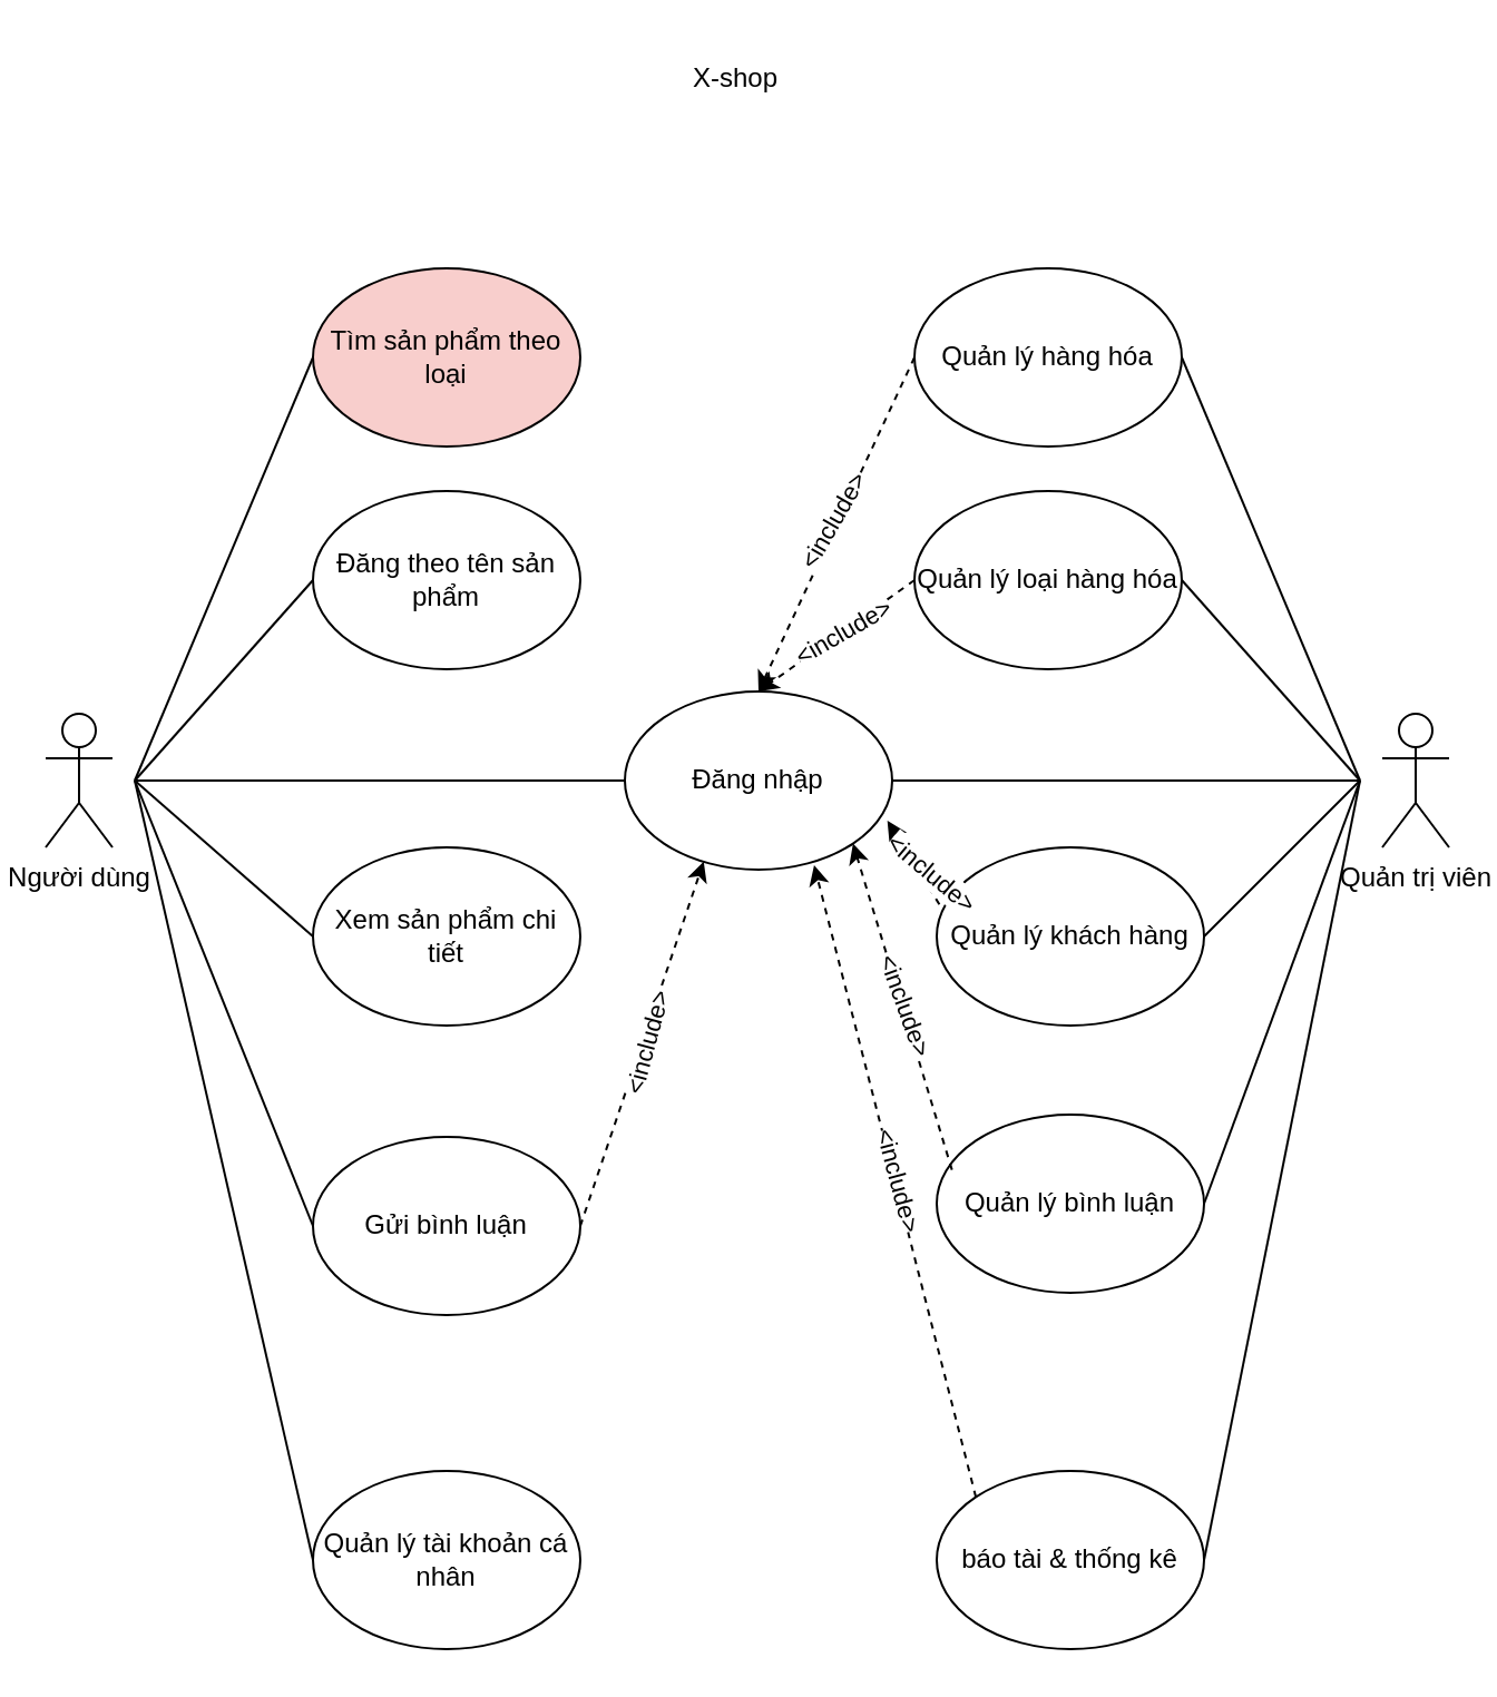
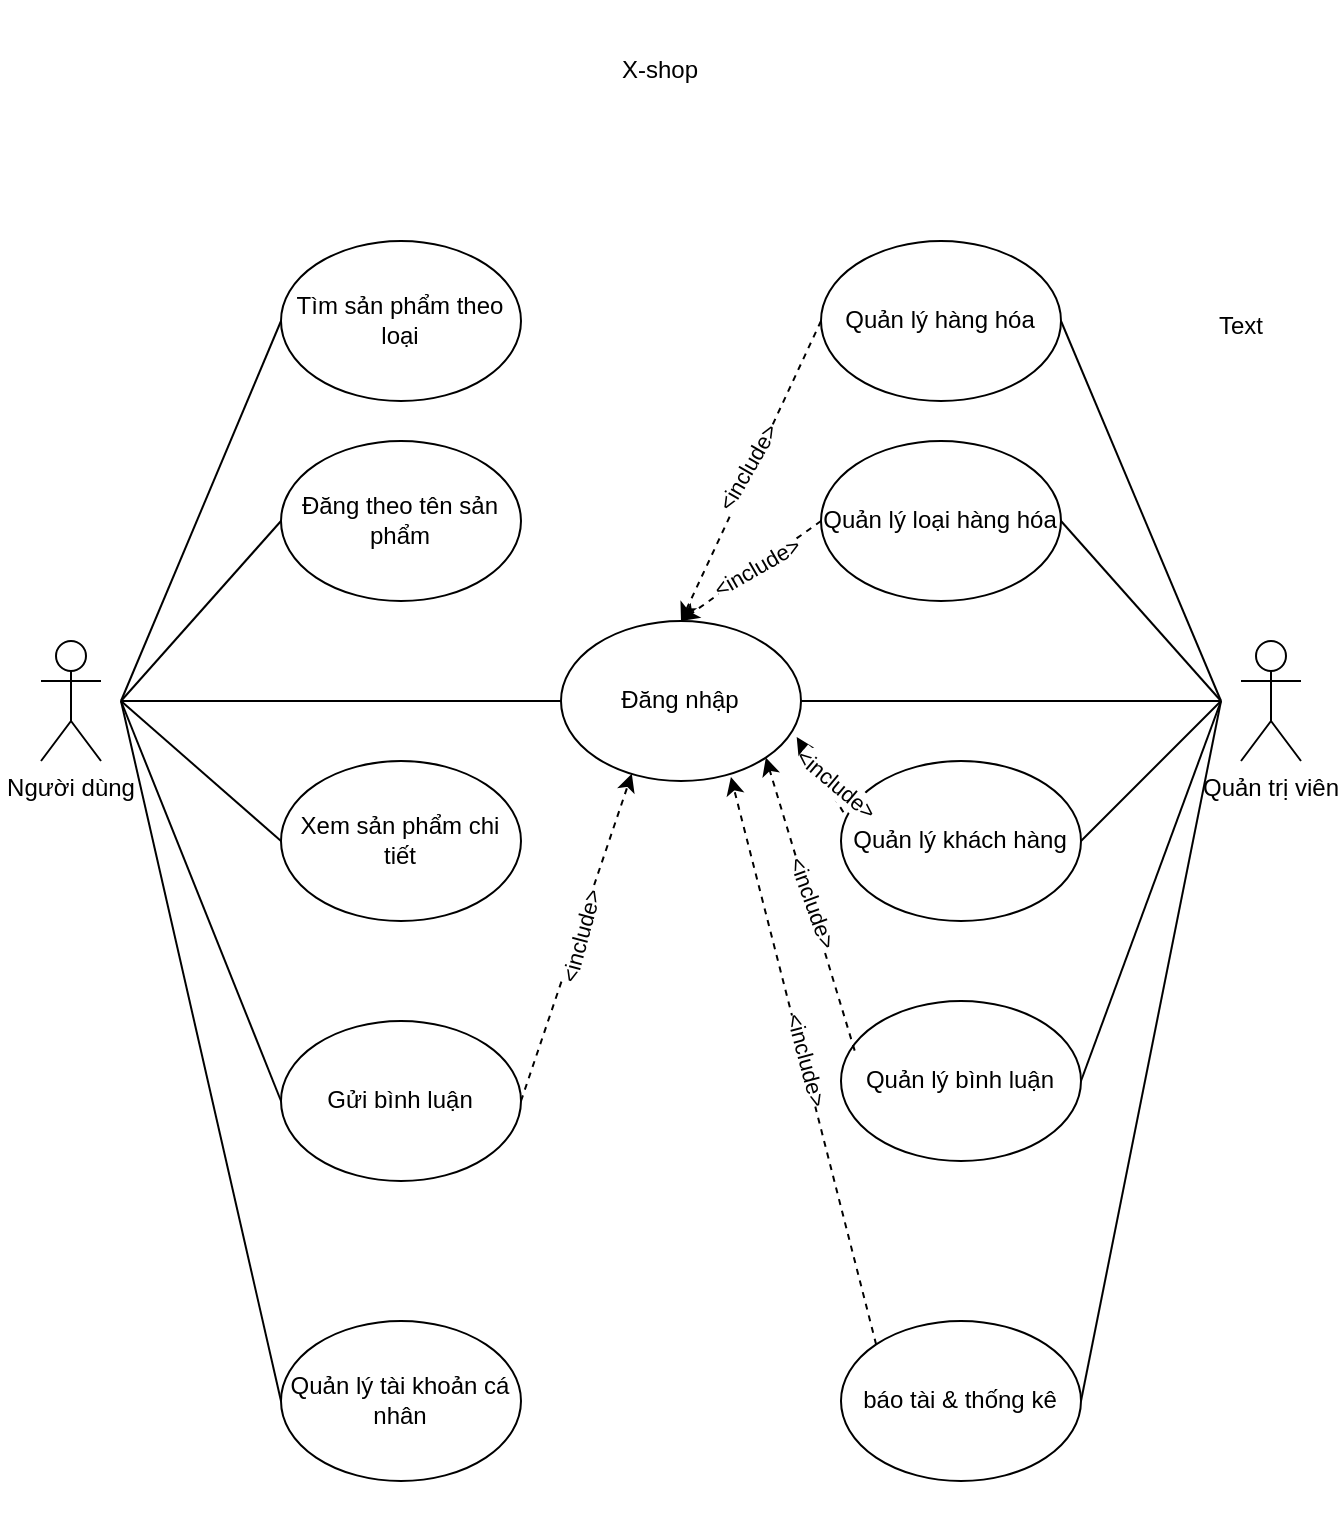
  <mxCell id="0" />
  <mxCell id="1" parent="0" />
  <mxCell id="2" value="Người dùng" style="shape=umlActor;verticalLabelPosition=bottom;verticalAlign=top;html=1;outlineConnect=0;" vertex="1" parent="1"><mxGeometry x="20" y="320" width="30" height="60" as="geometry" /></mxCell>
  <mxCell id="3" value="Quản trị viên" style="shape=umlActor;verticalLabelPosition=bottom;verticalAlign=top;html=1;outlineConnect=0;" vertex="1" parent="1"><mxGeometry x="620" y="320" width="30" height="60" as="geometry" /></mxCell>
  <mxCell id="4" value="Đăng nhập" style="ellipse;whiteSpace=wrap;html=1;" vertex="1" parent="1"><mxGeometry x="280" y="310" width="120" height="80" as="geometry" /></mxCell>
  <mxCell id="5" value="" style="endArrow=none;html=1;rounded=0;entryX=0;entryY=0.5;entryDx=0;entryDy=0;" edge="1" parent="1" target="4"><mxGeometry width="50" height="50" relative="1" as="geometry"><mxPoint x="60" y="350" as="sourcePoint" /><mxPoint x="330" y="330" as="targetPoint" /></mxGeometry></mxCell>
  <mxCell id="6" value="" style="endArrow=none;html=1;rounded=0;entryX=1;entryY=0.5;entryDx=0;entryDy=0;" edge="1" parent="1" target="4"><mxGeometry width="50" height="50" relative="1" as="geometry"><mxPoint x="610" y="350" as="sourcePoint" /><mxPoint x="330" y="330" as="targetPoint" /></mxGeometry></mxCell>
  <mxCell id="7" value="Đăng theo tên sản phẩm" style="ellipse;whiteSpace=wrap;html=1;" vertex="1" parent="1"><mxGeometry x="140" y="220" width="120" height="80" as="geometry" /></mxCell>
- <mxCell id="8" value="Tìm sản phẩm theo loại" style="ellipse;whiteSpace=wrap;html=1;fillColor=#f8cecc;" vertex="1" parent="1"><mxGeometry x="140" y="120" width="120" height="80" as="geometry" /></mxCell>
+ <mxCell id="8" value="Tìm sản phẩm theo loại" style="ellipse;whiteSpace=wrap;html=1;" vertex="1" parent="1"><mxGeometry x="140" y="120" width="120" height="80" as="geometry" /></mxCell>
  <mxCell id="9" value="Quản lý tài khoản cá nhân" style="ellipse;whiteSpace=wrap;html=1;" vertex="1" parent="1"><mxGeometry x="140" y="660" width="120" height="80" as="geometry" /></mxCell>
  <mxCell id="10" value="Gửi bình luận" style="ellipse;whiteSpace=wrap;html=1;" vertex="1" parent="1"><mxGeometry x="140" y="510" width="120" height="80" as="geometry" /></mxCell>
  <mxCell id="11" value="Xem sản phẩm chi tiết" style="ellipse;whiteSpace=wrap;html=1;" vertex="1" parent="1"><mxGeometry x="140" y="380" width="120" height="80" as="geometry" /></mxCell>
  <mxCell id="12" value="Quản lý bình luận" style="ellipse;whiteSpace=wrap;html=1;" vertex="1" parent="1"><mxGeometry x="420" y="500" width="120" height="80" as="geometry" /></mxCell>
  <mxCell id="13" value="Quản lý khách hàng" style="ellipse;whiteSpace=wrap;html=1;" vertex="1" parent="1"><mxGeometry x="420" y="380" width="120" height="80" as="geometry" /></mxCell>
  <mxCell id="14" value="Quản lý loại hàng hóa" style="ellipse;whiteSpace=wrap;html=1;" vertex="1" parent="1"><mxGeometry x="410" y="220" width="120" height="80" as="geometry" /></mxCell>
  <mxCell id="15" value="Quản lý hàng hóa" style="ellipse;whiteSpace=wrap;html=1;" vertex="1" parent="1"><mxGeometry x="410" y="120" width="120" height="80" as="geometry" /></mxCell>
  <mxCell id="16" value="báo tài &amp;amp; thống kê" style="ellipse;whiteSpace=wrap;html=1;" vertex="1" parent="1"><mxGeometry x="420" y="660" width="120" height="80" as="geometry" /></mxCell>
  <mxCell id="17" value="" style="endArrow=none;html=1;rounded=0;entryX=0;entryY=0.5;entryDx=0;entryDy=0;" edge="1" parent="1" target="11"><mxGeometry width="50" height="50" relative="1" as="geometry"><mxPoint x="60" y="350" as="sourcePoint" /><mxPoint x="330" y="430" as="targetPoint" /></mxGeometry></mxCell>
  <mxCell id="18" value="" style="endArrow=none;html=1;rounded=0;entryX=0;entryY=0.5;entryDx=0;entryDy=0;" edge="1" parent="1" target="7"><mxGeometry width="50" height="50" relative="1" as="geometry"><mxPoint x="60" y="350" as="sourcePoint" /><mxPoint x="330" y="230" as="targetPoint" /></mxGeometry></mxCell>
  <mxCell id="19" value="" style="endArrow=none;html=1;rounded=0;entryX=0;entryY=0.5;entryDx=0;entryDy=0;" edge="1" parent="1" target="8"><mxGeometry width="50" height="50" relative="1" as="geometry"><mxPoint x="60" y="350" as="sourcePoint" /><mxPoint x="330" y="230" as="targetPoint" /></mxGeometry></mxCell>
  <mxCell id="20" value="" style="endArrow=none;html=1;rounded=0;exitX=1;exitY=0.5;exitDx=0;exitDy=0;" edge="1" parent="1" source="14"><mxGeometry width="50" height="50" relative="1" as="geometry"><mxPoint x="280" y="280" as="sourcePoint" /><mxPoint x="610" y="350" as="targetPoint" /></mxGeometry></mxCell>
  <mxCell id="21" value="" style="endArrow=none;html=1;rounded=0;exitX=1;exitY=0.5;exitDx=0;exitDy=0;" edge="1" parent="1" source="15"><mxGeometry width="50" height="50" relative="1" as="geometry"><mxPoint x="280" y="280" as="sourcePoint" /><mxPoint x="610" y="350" as="targetPoint" /></mxGeometry></mxCell>
  <mxCell id="22" value="" style="endArrow=none;html=1;rounded=0;exitX=0;exitY=0.5;exitDx=0;exitDy=0;" edge="1" parent="1" source="10"><mxGeometry width="50" height="50" relative="1" as="geometry"><mxPoint x="280" y="480" as="sourcePoint" /><mxPoint x="60" y="350" as="targetPoint" /></mxGeometry></mxCell>
  <mxCell id="23" value="" style="endArrow=none;html=1;rounded=0;exitX=1;exitY=0.5;exitDx=0;exitDy=0;" edge="1" parent="1" source="13"><mxGeometry width="50" height="50" relative="1" as="geometry"><mxPoint x="280" y="480" as="sourcePoint" /><mxPoint x="610" y="350" as="targetPoint" /></mxGeometry></mxCell>
  <mxCell id="24" value="" style="endArrow=none;html=1;rounded=0;exitX=0;exitY=0.5;exitDx=0;exitDy=0;" edge="1" parent="1" source="9"><mxGeometry width="50" height="50" relative="1" as="geometry"><mxPoint x="280" y="480" as="sourcePoint" /><mxPoint x="60" y="350" as="targetPoint" /></mxGeometry></mxCell>
  <mxCell id="25" value="" style="endArrow=none;html=1;rounded=0;exitX=1;exitY=0.5;exitDx=0;exitDy=0;" edge="1" parent="1" source="16"><mxGeometry width="50" height="50" relative="1" as="geometry"><mxPoint x="280" y="480" as="sourcePoint" /><mxPoint x="610" y="350" as="targetPoint" /></mxGeometry></mxCell>
  <mxCell id="26" value="" style="endArrow=none;html=1;rounded=0;exitX=1;exitY=0.5;exitDx=0;exitDy=0;" edge="1" parent="1" source="12"><mxGeometry width="50" height="50" relative="1" as="geometry"><mxPoint x="280" y="480" as="sourcePoint" /><mxPoint x="610" y="350" as="targetPoint" /></mxGeometry></mxCell>
  <mxCell id="27" value="" style="endArrow=classic;html=1;rounded=0;exitX=0;exitY=0.5;exitDx=0;exitDy=0;entryX=0.5;entryY=0;entryDx=0;entryDy=0;jumpStyle=none;curved=0;dashed=1;" edge="1" parent="1" source="15" target="4"><mxGeometry relative="1" as="geometry"><mxPoint x="260" y="350" as="sourcePoint" /><mxPoint x="360" y="350" as="targetPoint" /></mxGeometry></mxCell>
  <mxCell id="28" value="&amp;lt;include&amp;gt;" style="edgeLabel;html=1;align=center;verticalAlign=middle;resizable=0;points=[];rotation=-60;" connectable="0" vertex="1" parent="27"><mxGeometry x="0.003" y="-2" relative="1" as="geometry"><mxPoint as="offset" /></mxGeometry></mxCell>
  <mxCell id="29" value="" style="endArrow=classic;html=1;rounded=0;exitX=0;exitY=0.5;exitDx=0;exitDy=0;entryX=0.5;entryY=0;entryDx=0;entryDy=0;jumpStyle=none;curved=0;dashed=1;" edge="1" parent="1" source="14" target="4"><mxGeometry relative="1" as="geometry"><mxPoint x="420" y="170" as="sourcePoint" /><mxPoint x="335" y="320" as="targetPoint" /></mxGeometry></mxCell>
  <mxCell id="30" value="&amp;lt;include&amp;gt;" style="edgeLabel;html=1;align=center;verticalAlign=middle;resizable=0;points=[];rotation=-30;" connectable="0" vertex="1" parent="29"><mxGeometry x="0.003" y="-2" relative="1" as="geometry"><mxPoint x="3" as="offset" /></mxGeometry></mxCell>
  <mxCell id="31" value="" style="endArrow=classic;html=1;rounded=0;exitX=1;exitY=0.5;exitDx=0;exitDy=0;entryX=0.295;entryY=0.955;entryDx=0;entryDy=0;jumpStyle=none;curved=0;dashed=1;entryPerimeter=0;" edge="1" parent="1" source="10" target="4"><mxGeometry relative="1" as="geometry"><mxPoint x="420" y="170" as="sourcePoint" /><mxPoint x="335" y="320" as="targetPoint" /></mxGeometry></mxCell>
  <mxCell id="32" value="&amp;lt;include&amp;gt;" style="edgeLabel;html=1;align=center;verticalAlign=middle;resizable=0;points=[];rotation=-75;" connectable="0" vertex="1" parent="31"><mxGeometry x="0.003" y="-2" relative="1" as="geometry"><mxPoint as="offset" /></mxGeometry></mxCell>
  <mxCell id="33" value="" style="endArrow=classic;html=1;rounded=0;exitX=0.01;exitY=0.32;exitDx=0;exitDy=0;entryX=0.982;entryY=0.725;entryDx=0;entryDy=0;jumpStyle=none;curved=0;dashed=1;entryPerimeter=0;exitPerimeter=0;" edge="1" parent="1" source="13" target="4"><mxGeometry relative="1" as="geometry"><mxPoint x="430" y="180" as="sourcePoint" /><mxPoint x="345" y="330" as="targetPoint" /></mxGeometry></mxCell>
  <mxCell id="34" value="&amp;lt;include&amp;gt;" style="edgeLabel;html=1;align=center;verticalAlign=middle;resizable=0;points=[];rotation=40;" connectable="0" vertex="1" parent="33"><mxGeometry x="0.003" y="-2" relative="1" as="geometry"><mxPoint x="7" y="5" as="offset" /></mxGeometry></mxCell>
  <mxCell id="35" value="" style="endArrow=classic;html=1;rounded=0;exitX=0.057;exitY=0.31;exitDx=0;exitDy=0;entryX=1;entryY=1;entryDx=0;entryDy=0;jumpStyle=none;curved=0;dashed=1;exitPerimeter=0;" edge="1" parent="1" source="12" target="4"><mxGeometry relative="1" as="geometry"><mxPoint x="440" y="190" as="sourcePoint" /><mxPoint x="355" y="340" as="targetPoint" /></mxGeometry></mxCell>
  <mxCell id="36" value="&amp;lt;include&amp;gt;" style="edgeLabel;html=1;align=center;verticalAlign=middle;resizable=0;points=[];rotation=70;" connectable="0" vertex="1" parent="35"><mxGeometry x="0.003" y="-2" relative="1" as="geometry"><mxPoint as="offset" /></mxGeometry></mxCell>
  <mxCell id="37" value="" style="endArrow=classic;html=1;rounded=0;exitX=0;exitY=0;exitDx=0;exitDy=0;entryX=0.708;entryY=0.975;entryDx=0;entryDy=0;jumpStyle=none;curved=0;dashed=1;entryPerimeter=0;" edge="1" parent="1" source="16" target="4"><mxGeometry relative="1" as="geometry"><mxPoint x="450" y="200" as="sourcePoint" /><mxPoint x="365" y="350" as="targetPoint" /></mxGeometry></mxCell>
  <mxCell id="38" value="&amp;lt;include&amp;gt;" style="edgeLabel;html=1;align=center;verticalAlign=middle;resizable=0;points=[];rotation=75;" connectable="0" vertex="1" parent="37"><mxGeometry x="0.003" y="-2" relative="1" as="geometry"><mxPoint as="offset" /></mxGeometry></mxCell>
  <mxCell id="39" value="X-shop" style="text;html=1;align=center;verticalAlign=middle;whiteSpace=wrap;rounded=0;" vertex="1" parent="1"><mxGeometry x="300" y="20" width="60" height="30" as="geometry" /></mxCell>
+ <mxCell id="40" value="Text" style="text;html=1;align=center;verticalAlign=middle;resizable=0;points=[];autosize=1;strokeColor=none;fillColor=none;" vertex="1" parent="1"><mxGeometry x="595" y="148" width="50" height="30" as="geometry" /></mxCell>
